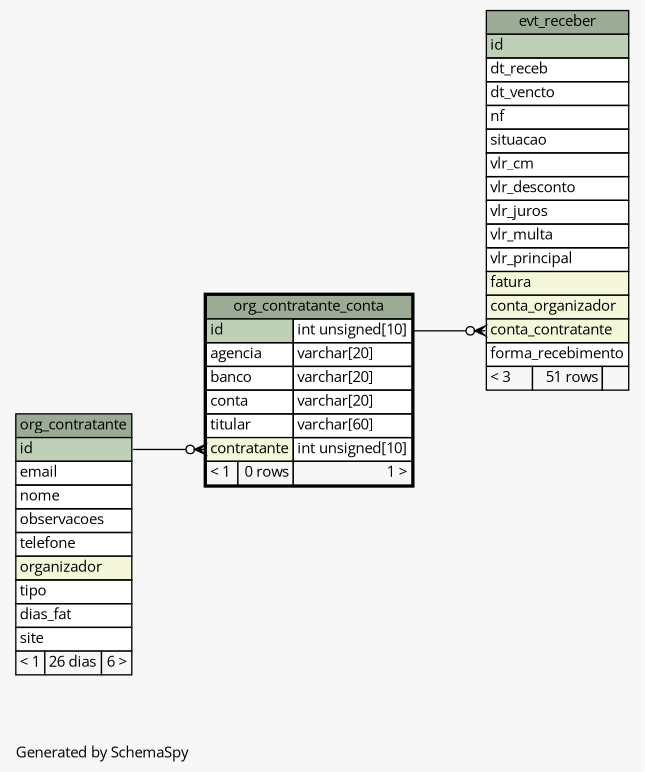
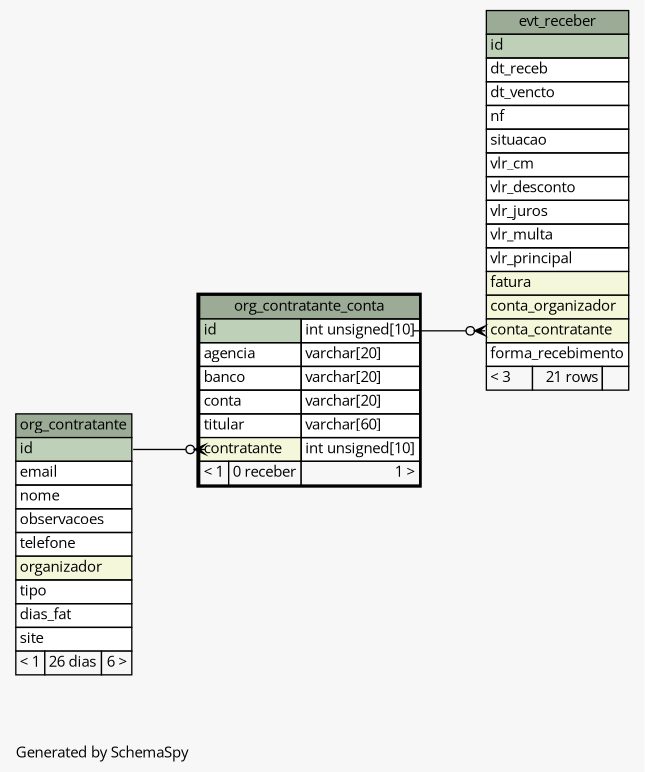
  digraph {
    bgcolor="#f7f7f7"
    fontname="Open Sans"
    fontsize=11
    label="\nGenerated by SchemaSpy"
    labeljust=l
    nodesep=0.18
    rankdir=RL
    ranksep=0.46
    node [fontname="Open Sans" fontsize=11 shape=plaintext]
    edge [arrowhead=none arrowsize=0.8 arrowtail=crowodot dir=back fontname="Open Sans"]
-   n1 [label=<     <TABLE BORDER="0" CELLBORDER="1" CELLSPACING="0" BGCOLOR="#ffffff">       <TR><TD COLSPAN="3" BGCOLOR="#9bab96" ALIGN="CENTER">evt_receber</TD></TR>       <TR><TD PORT="id" COLSPAN="3" BGCOLOR="#bed1b8" ALIGN="LEFT">id</TD></TR>       <TR><TD PORT="dt_receb" COLSPAN="3" ALIGN="LEFT">dt_receb</TD></TR>       <TR><TD PORT="dt_vencto" COLSPAN="3" ALIGN="LEFT">dt_vencto</TD></TR>       <TR><TD PORT="nf" COLSPAN="3" ALIGN="LEFT">nf</TD></TR>       <TR><TD PORT="situacao" COLSPAN="3" ALIGN="LEFT">situacao</TD></TR>       <TR><TD PORT="vlr_cm" COLSPAN="3" ALIGN="LEFT">vlr_cm</TD></TR>       <TR><TD PORT="vlr_desconto" COLSPAN="3" ALIGN="LEFT">vlr_desconto</TD></TR>       <TR><TD PORT="vlr_juros" COLSPAN="3" ALIGN="LEFT">vlr_juros</TD></TR>       <TR><TD PORT="vlr_multa" COLSPAN="3" ALIGN="LEFT">vlr_multa</TD></TR>       <TR><TD PORT="vlr_principal" COLSPAN="3" ALIGN="LEFT">vlr_principal</TD></TR>       <TR><TD PORT="fatura" COLSPAN="3" BGCOLOR="#f4f7da" ALIGN="LEFT">fatura</TD></TR>       <TR><TD PORT="conta_organizador" COLSPAN="3" BGCOLOR="#f4f7da" ALIGN="LEFT">conta_organizador</TD></TR>       <TR><TD PORT="conta_contratante" COLSPAN="3" BGCOLOR="#f4f7da" ALIGN="LEFT">conta_contratante</TD></TR>       <TR><TD PORT="forma_recebimento" COLSPAN="3" ALIGN="LEFT">forma_recebimento</TD></TR>       <TR><TD ALIGN="LEFT" BGCOLOR="#f7f7f7">&lt; 3</TD><TD ALIGN="RIGHT" BGCOLOR="#f7f7f7">51 rows</TD><TD ALIGN="RIGHT" BGCOLOR="#f7f7f7">  </TD></TR>     </TABLE>>]
-   n2 [label=<     <TABLE BORDER="2" CELLBORDER="1" CELLSPACING="0" BGCOLOR="#ffffff">       <TR><TD COLSPAN="3" BGCOLOR="#9bab96" ALIGN="CENTER">org_contratante_conta</TD></TR>       <TR><TD PORT="id" COLSPAN="2" BGCOLOR="#bed1b8" ALIGN="LEFT">id</TD><TD PORT="id.type" ALIGN="LEFT">int unsigned[10]</TD></TR>       <TR><TD PORT="agencia" COLSPAN="2" ALIGN="LEFT">agencia</TD><TD PORT="agencia.type" ALIGN="LEFT">varchar[20]</TD></TR>       <TR><TD PORT="banco" COLSPAN="2" ALIGN="LEFT">banco</TD><TD PORT="banco.type" ALIGN="LEFT">varchar[20]</TD></TR>       <TR><TD PORT="conta" COLSPAN="2" ALIGN="LEFT">conta</TD><TD PORT="conta.type" ALIGN="LEFT">varchar[20]</TD></TR>       <TR><TD PORT="titular" COLSPAN="2" ALIGN="LEFT">titular</TD><TD PORT="titular.type" ALIGN="LEFT">varchar[60]</TD></TR>       <TR><TD PORT="contratante" COLSPAN="2" BGCOLOR="#f4f7da" ALIGN="LEFT">contratante</TD><TD PORT="contratante.type" ALIGN="LEFT">int unsigned[10]</TD></TR>       <TR><TD ALIGN="LEFT" BGCOLOR="#f7f7f7">&lt; 1</TD><TD ALIGN="RIGHT" BGCOLOR="#f7f7f7">0 rows</TD><TD ALIGN="RIGHT" BGCOLOR="#f7f7f7">1 &gt;</TD></TR>     </TABLE>>]
+   n1 [label=<     <TABLE BORDER="0" CELLBORDER="1" CELLSPACING="0" BGCOLOR="#ffffff">       <TR><TD COLSPAN="3" BGCOLOR="#9bab96" ALIGN="CENTER">evt_receber</TD></TR>       <TR><TD PORT="id" COLSPAN="3" BGCOLOR="#bed1b8" ALIGN="LEFT">id</TD></TR>       <TR><TD PORT="dt_receb" COLSPAN="3" ALIGN="LEFT">dt_receb</TD></TR>       <TR><TD PORT="dt_vencto" COLSPAN="3" ALIGN="LEFT">dt_vencto</TD></TR>       <TR><TD PORT="nf" COLSPAN="3" ALIGN="LEFT">nf</TD></TR>       <TR><TD PORT="situacao" COLSPAN="3" ALIGN="LEFT">situacao</TD></TR>       <TR><TD PORT="vlr_cm" COLSPAN="3" ALIGN="LEFT">vlr_cm</TD></TR>       <TR><TD PORT="vlr_desconto" COLSPAN="3" ALIGN="LEFT">vlr_desconto</TD></TR>       <TR><TD PORT="vlr_juros" COLSPAN="3" ALIGN="LEFT">vlr_juros</TD></TR>       <TR><TD PORT="vlr_multa" COLSPAN="3" ALIGN="LEFT">vlr_multa</TD></TR>       <TR><TD PORT="vlr_principal" COLSPAN="3" ALIGN="LEFT">vlr_principal</TD></TR>       <TR><TD PORT="fatura" COLSPAN="3" BGCOLOR="#f4f7da" ALIGN="LEFT">fatura</TD></TR>       <TR><TD PORT="conta_organizador" COLSPAN="3" BGCOLOR="#f4f7da" ALIGN="LEFT">conta_organizador</TD></TR>       <TR><TD PORT="conta_contratante" COLSPAN="3" BGCOLOR="#f4f7da" ALIGN="LEFT">conta_contratante</TD></TR>       <TR><TD PORT="forma_recebimento" COLSPAN="3" ALIGN="LEFT">forma_recebimento</TD></TR>       <TR><TD ALIGN="LEFT" BGCOLOR="#f7f7f7">&lt; 3</TD><TD ALIGN="RIGHT" BGCOLOR="#f7f7f7">21 rows</TD><TD ALIGN="RIGHT" BGCOLOR="#f7f7f7">  </TD></TR>     </TABLE>>]
+   n2 [label=<     <TABLE BORDER="2" CELLBORDER="1" CELLSPACING="0" BGCOLOR="#ffffff">       <TR><TD COLSPAN="3" BGCOLOR="#9bab96" ALIGN="CENTER">org_contratante_conta</TD></TR>       <TR><TD PORT="id" COLSPAN="2" BGCOLOR="#bed1b8" ALIGN="LEFT">id</TD><TD PORT="id.type" ALIGN="LEFT">int unsigned[10]</TD></TR>       <TR><TD PORT="agencia" COLSPAN="2" ALIGN="LEFT">agencia</TD><TD PORT="agencia.type" ALIGN="LEFT">varchar[20]</TD></TR>       <TR><TD PORT="banco" COLSPAN="2" ALIGN="LEFT">banco</TD><TD PORT="banco.type" ALIGN="LEFT">varchar[20]</TD></TR>       <TR><TD PORT="conta" COLSPAN="2" ALIGN="LEFT">conta</TD><TD PORT="conta.type" ALIGN="LEFT">varchar[20]</TD></TR>       <TR><TD PORT="titular" COLSPAN="2" ALIGN="LEFT">titular</TD><TD PORT="titular.type" ALIGN="LEFT">varchar[60]</TD></TR>       <TR><TD PORT="contratante" COLSPAN="2" BGCOLOR="#f4f7da" ALIGN="LEFT">contratante</TD><TD PORT="contratante.type" ALIGN="LEFT">int unsigned[10]</TD></TR>       <TR><TD ALIGN="LEFT" BGCOLOR="#f7f7f7">&lt; 1</TD><TD ALIGN="RIGHT" BGCOLOR="#f7f7f7">0 receber</TD><TD ALIGN="RIGHT" BGCOLOR="#f7f7f7">1 &gt;</TD></TR>     </TABLE>>]
    n3 [label=<     <TABLE BORDER="0" CELLBORDER="1" CELLSPACING="0" BGCOLOR="#ffffff">       <TR><TD COLSPAN="3" BGCOLOR="#9bab96" ALIGN="CENTER">org_contratante</TD></TR>       <TR><TD PORT="id" COLSPAN="3" BGCOLOR="#bed1b8" ALIGN="LEFT">id</TD></TR>       <TR><TD PORT="email" COLSPAN="3" ALIGN="LEFT">email</TD></TR>       <TR><TD PORT="nome" COLSPAN="3" ALIGN="LEFT">nome</TD></TR>       <TR><TD PORT="observacoes" COLSPAN="3" ALIGN="LEFT">observacoes</TD></TR>       <TR><TD PORT="telefone" COLSPAN="3" ALIGN="LEFT">telefone</TD></TR>       <TR><TD PORT="organizador" COLSPAN="3" BGCOLOR="#f4f7da" ALIGN="LEFT">organizador</TD></TR>       <TR><TD PORT="tipo" COLSPAN="3" ALIGN="LEFT">tipo</TD></TR>       <TR><TD PORT="dias_fat" COLSPAN="3" ALIGN="LEFT">dias_fat</TD></TR>       <TR><TD PORT="site" COLSPAN="3" ALIGN="LEFT">site</TD></TR>       <TR><TD ALIGN="LEFT" BGCOLOR="#f7f7f7">&lt; 1</TD><TD ALIGN="RIGHT" BGCOLOR="#f7f7f7">26 dias</TD><TD ALIGN="RIGHT" BGCOLOR="#f7f7f7">6 &gt;</TD></TR>     </TABLE>>]
    n1 -> n2 [headport="id.type:e" tailport="conta_contratante:w"]
    n2 -> n3 [headport="id:e" tailport="contratante:w"]
  }
